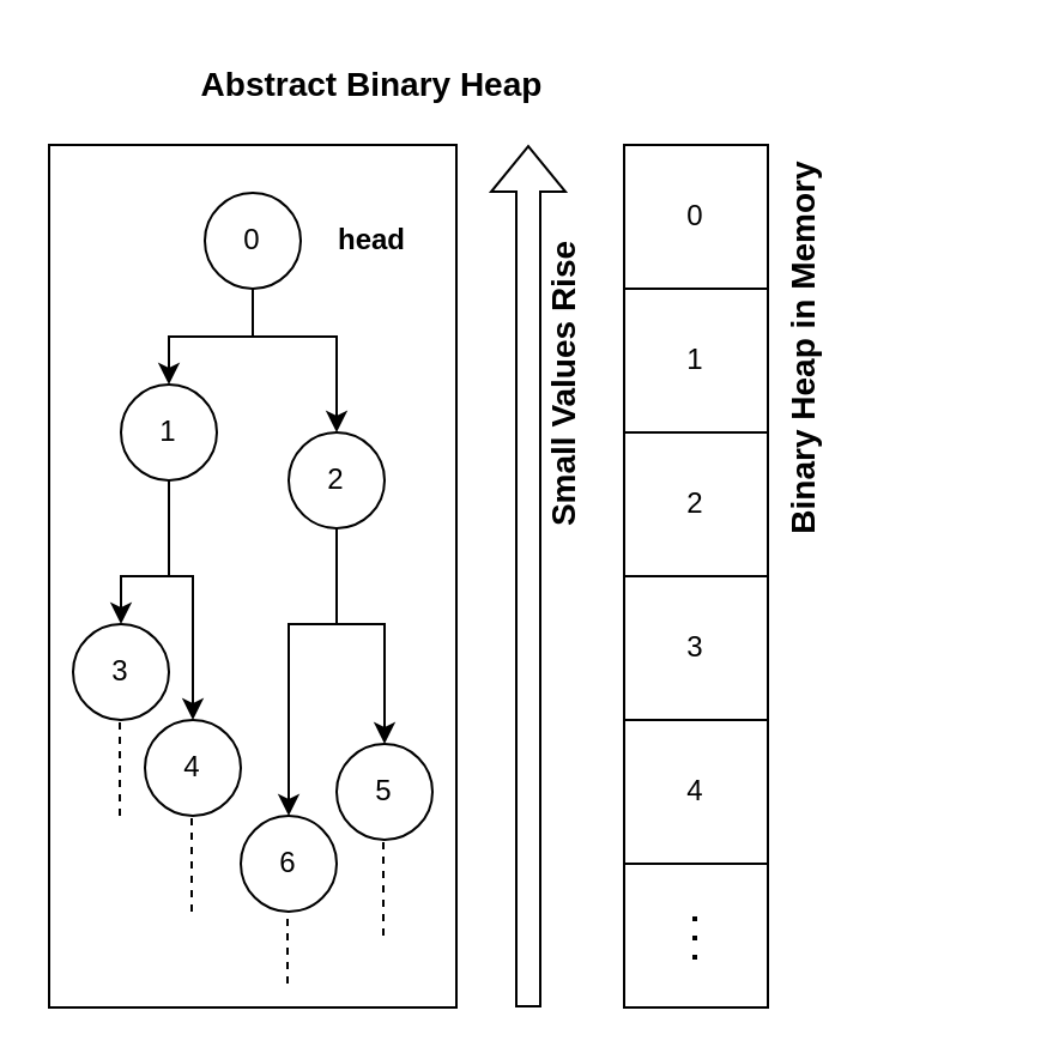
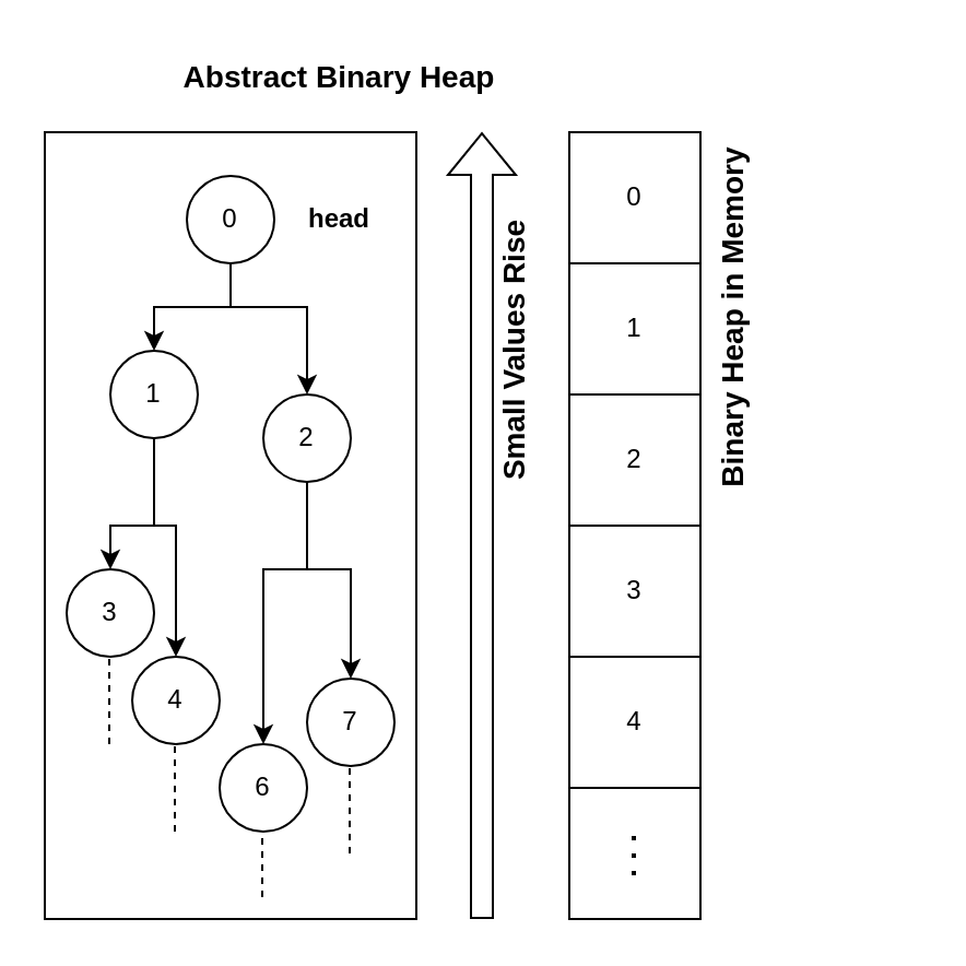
  <mxCell id="0" />
  <mxCell id="1" parent="0" />
  <mxCell id="2" value="" style="rounded=0;whiteSpace=wrap;html=1;" vertex="1" parent="1"><mxGeometry x="20" y="60" width="170" height="360" as="geometry" /></mxCell>
  <mxCell id="3" style="edgeStyle=orthogonalEdgeStyle;rounded=0;orthogonalLoop=1;jettySize=auto;html=1;" edge="1" parent="1" source="5" target="8"><mxGeometry relative="1" as="geometry"><Array as="points"><mxPoint x="105" y="140" /><mxPoint x="70" y="140" /></Array></mxGeometry></mxCell>
  <mxCell id="4" style="edgeStyle=orthogonalEdgeStyle;rounded=0;orthogonalLoop=1;jettySize=auto;html=1;" edge="1" parent="1" source="5" target="11"><mxGeometry relative="1" as="geometry"><Array as="points"><mxPoint x="105" y="140" /><mxPoint x="140" y="140" /></Array></mxGeometry></mxCell>
  <mxCell id="5" value="" style="ellipse;whiteSpace=wrap;html=1;aspect=fixed;" vertex="1" parent="1"><mxGeometry x="85" y="80" width="40" height="40" as="geometry" /></mxCell>
  <mxCell id="6" style="edgeStyle=orthogonalEdgeStyle;rounded=0;orthogonalLoop=1;jettySize=auto;html=1;entryX=0.5;entryY=0;entryDx=0;entryDy=0;" edge="1" parent="1" source="8" target="12"><mxGeometry relative="1" as="geometry"><Array as="points"><mxPoint x="70" y="240" /><mxPoint x="50" y="240" /></Array></mxGeometry></mxCell>
  <mxCell id="7" style="edgeStyle=orthogonalEdgeStyle;rounded=0;orthogonalLoop=1;jettySize=auto;html=1;" edge="1" parent="1" source="8" target="16"><mxGeometry relative="1" as="geometry"><Array as="points"><mxPoint x="70" y="240" /><mxPoint x="80" y="240" /></Array></mxGeometry></mxCell>
  <mxCell id="8" value="" style="ellipse;whiteSpace=wrap;html=1;aspect=fixed;" vertex="1" parent="1"><mxGeometry x="50" y="160" width="40" height="40" as="geometry" /></mxCell>
  <mxCell id="9" style="edgeStyle=orthogonalEdgeStyle;rounded=0;orthogonalLoop=1;jettySize=auto;html=1;entryX=0.5;entryY=0;entryDx=0;entryDy=0;" edge="1" parent="1" source="11" target="14"><mxGeometry relative="1" as="geometry"><Array as="points"><mxPoint x="140" y="260" /><mxPoint x="160" y="260" /></Array></mxGeometry></mxCell>
  <mxCell id="10" style="edgeStyle=orthogonalEdgeStyle;rounded=0;orthogonalLoop=1;jettySize=auto;html=1;" edge="1" parent="1" source="11" target="13"><mxGeometry relative="1" as="geometry"><Array as="points"><mxPoint x="140" y="260" /><mxPoint x="120" y="260" /></Array></mxGeometry></mxCell>
  <mxCell id="11" value="" style="ellipse;whiteSpace=wrap;html=1;aspect=fixed;" vertex="1" parent="1"><mxGeometry x="120" y="180" width="40" height="40" as="geometry" /></mxCell>
  <mxCell id="12" value="" style="ellipse;whiteSpace=wrap;html=1;aspect=fixed;" vertex="1" parent="1"><mxGeometry x="30" y="260" width="40" height="40" as="geometry" /></mxCell>
  <mxCell id="13" value="" style="ellipse;whiteSpace=wrap;html=1;aspect=fixed;" vertex="1" parent="1"><mxGeometry x="100" y="340" width="40" height="40" as="geometry" /></mxCell>
  <mxCell id="14" value="" style="ellipse;whiteSpace=wrap;html=1;aspect=fixed;" vertex="1" parent="1"><mxGeometry x="140" y="310" width="40" height="40" as="geometry" /></mxCell>
  <mxCell id="15" value="" style="endArrow=none;dashed=1;html=1;rounded=0;" edge="1" parent="1"><mxGeometry width="50" height="50" relative="1" as="geometry"><mxPoint x="49.5" y="340" as="sourcePoint" /><mxPoint x="49.5" y="300" as="targetPoint" /></mxGeometry></mxCell>
  <mxCell id="16" value="" style="ellipse;whiteSpace=wrap;html=1;aspect=fixed;" vertex="1" parent="1"><mxGeometry x="60" y="300" width="40" height="40" as="geometry" /></mxCell>
  <mxCell id="17" value="" style="endArrow=none;dashed=1;html=1;rounded=0;" edge="1" parent="1"><mxGeometry width="50" height="50" relative="1" as="geometry"><mxPoint x="79.5" y="380" as="sourcePoint" /><mxPoint x="79.5" y="340" as="targetPoint" /></mxGeometry></mxCell>
  <mxCell id="18" value="" style="endArrow=none;dashed=1;html=1;rounded=0;" edge="1" parent="1"><mxGeometry width="50" height="50" relative="1" as="geometry"><mxPoint x="119.5" y="410" as="sourcePoint" /><mxPoint x="119.5" y="380" as="targetPoint" /></mxGeometry></mxCell>
  <mxCell id="19" value="" style="endArrow=none;dashed=1;html=1;rounded=0;" edge="1" parent="1"><mxGeometry width="50" height="50" relative="1" as="geometry"><mxPoint x="159.5" y="390" as="sourcePoint" /><mxPoint x="159.5" y="350" as="targetPoint" /></mxGeometry></mxCell>
  <mxCell id="20" value="0" style="text;html=1;align=center;verticalAlign=middle;whiteSpace=wrap;rounded=0;" vertex="1" parent="1"><mxGeometry x="75" y="85" width="60" height="30" as="geometry" /></mxCell>
  <mxCell id="21" value="1" style="text;html=1;align=center;verticalAlign=middle;whiteSpace=wrap;rounded=0;" vertex="1" parent="1"><mxGeometry x="40" y="165" width="60" height="30" as="geometry" /></mxCell>
  <mxCell id="22" value="2" style="text;html=1;align=center;verticalAlign=middle;whiteSpace=wrap;rounded=0;" vertex="1" parent="1"><mxGeometry x="110" y="185" width="60" height="30" as="geometry" /></mxCell>
  <mxCell id="23" value="3" style="text;html=1;align=center;verticalAlign=middle;whiteSpace=wrap;rounded=0;" vertex="1" parent="1"><mxGeometry x="20" y="265" width="60" height="30" as="geometry" /></mxCell>
  <mxCell id="24" value="4" style="text;html=1;align=center;verticalAlign=middle;whiteSpace=wrap;rounded=0;" vertex="1" parent="1"><mxGeometry x="50" y="305" width="60" height="30" as="geometry" /></mxCell>
- <mxCell id="25" value="5" style="text;html=1;align=center;verticalAlign=middle;whiteSpace=wrap;rounded=0;" vertex="1" parent="1"><mxGeometry x="130" y="315" width="60" height="30" as="geometry" /></mxCell>
+ <mxCell id="25" value="7" style="text;html=1;align=center;verticalAlign=middle;whiteSpace=wrap;rounded=0;" vertex="1" parent="1"><mxGeometry x="130" y="315" width="60" height="30" as="geometry" /></mxCell>
  <mxCell id="26" value="6" style="text;html=1;align=center;verticalAlign=middle;whiteSpace=wrap;rounded=0;" vertex="1" parent="1"><mxGeometry x="90" y="345" width="60" height="30" as="geometry" /></mxCell>
  <mxCell id="27" value="" style="rounded=0;whiteSpace=wrap;html=1;" vertex="1" parent="1"><mxGeometry x="260" y="60" width="60" height="360" as="geometry" /></mxCell>
  <mxCell id="28" value="0" style="whiteSpace=wrap;html=1;aspect=fixed;" vertex="1" parent="1"><mxGeometry x="260" y="60" width="60" height="60" as="geometry" /></mxCell>
  <mxCell id="29" value="1" style="whiteSpace=wrap;html=1;aspect=fixed;" vertex="1" parent="1"><mxGeometry x="260" y="120" width="60" height="60" as="geometry" /></mxCell>
  <mxCell id="30" value="2" style="whiteSpace=wrap;html=1;aspect=fixed;" vertex="1" parent="1"><mxGeometry x="260" y="180" width="60" height="60" as="geometry" /></mxCell>
  <mxCell id="31" value="3" style="whiteSpace=wrap;html=1;aspect=fixed;" vertex="1" parent="1"><mxGeometry x="260" y="240" width="60" height="60" as="geometry" /></mxCell>
  <mxCell id="32" value="&lt;div&gt;4&lt;/div&gt;" style="whiteSpace=wrap;html=1;aspect=fixed;" vertex="1" parent="1"><mxGeometry x="260" y="300" width="60" height="60" as="geometry" /></mxCell>
  <mxCell id="33" value="" style="endArrow=none;dashed=1;html=1;dashPattern=1 3;strokeWidth=2;rounded=0;" edge="1" parent="1"><mxGeometry width="50" height="50" relative="1" as="geometry"><mxPoint x="289.5" y="400" as="sourcePoint" /><mxPoint x="289.5" y="380" as="targetPoint" /></mxGeometry></mxCell>
  <mxCell id="34" value="" style="shape=flexArrow;endArrow=classic;html=1;rounded=0;" edge="1" parent="1"><mxGeometry width="50" height="50" relative="1" as="geometry"><mxPoint x="220" y="420" as="sourcePoint" /><mxPoint x="220" y="60" as="targetPoint" /></mxGeometry></mxCell>
  <mxCell id="35" value="Small Values Rise" style="text;html=1;align=center;verticalAlign=middle;whiteSpace=wrap;rounded=0;rotation=-90;fontStyle=1;fontSize=14;" vertex="1" parent="1"><mxGeometry x="165" y="145" width="140" height="30" as="geometry" /></mxCell>
  <mxCell id="36" value="head" style="text;html=1;align=center;verticalAlign=middle;whiteSpace=wrap;rounded=0;fontStyle=1" vertex="1" parent="1"><mxGeometry x="125" y="85" width="60" height="30" as="geometry" /></mxCell>
  <mxCell id="37" value="Abstract Binary Heap" style="text;html=1;align=center;verticalAlign=middle;whiteSpace=wrap;rounded=0;fontStyle=1;fontSize=14;" vertex="1" parent="1"><mxGeometry x="70" y="20" width="170" height="30" as="geometry" /></mxCell>
  <mxCell id="38" value="Binary Heap in Memory" style="text;html=1;align=center;verticalAlign=middle;whiteSpace=wrap;rounded=0;fontStyle=1;fontSize=14;rotation=-90;" vertex="1" parent="1"><mxGeometry x="250" y="130" width="170" height="30" as="geometry" /></mxCell>
